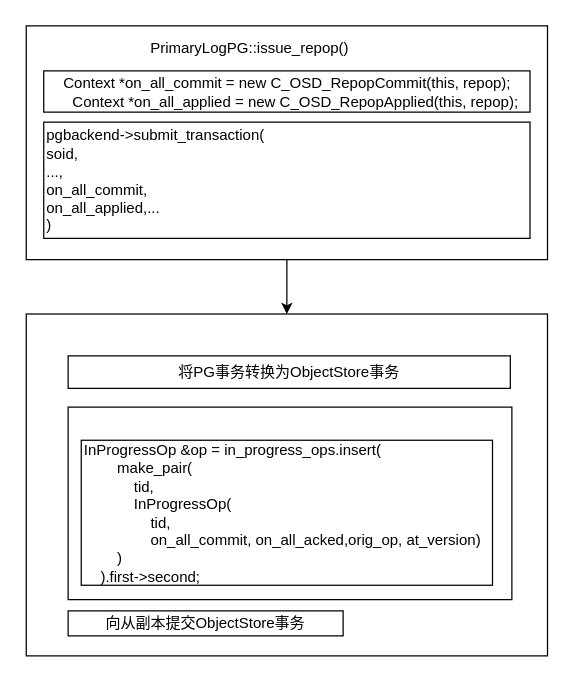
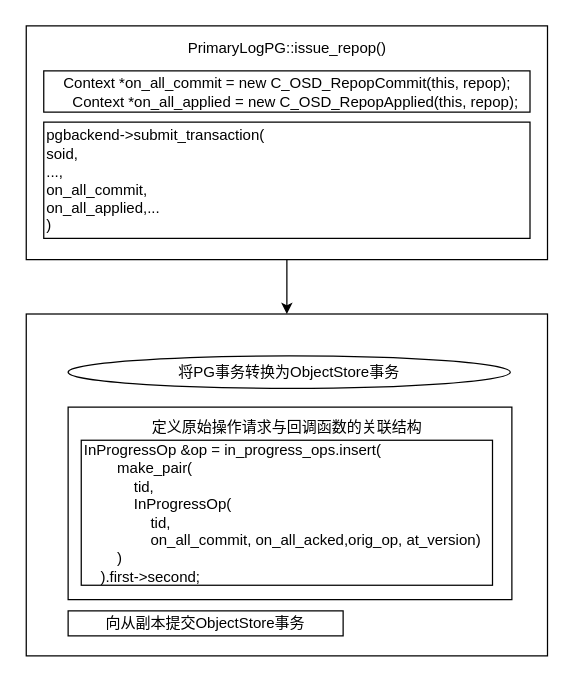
  <mxCell id="0" />
  <mxCell id="1" parent="0" />
  <mxCell id="2" value="" style="rounded=0;whiteSpace=wrap;html=1;" parent="1" vertex="1"><mxGeometry x="20.5" y="250.5" width="417" height="273.5" as="geometry" /></mxCell>
  <mxCell id="3" value="" style="edgeStyle=orthogonalEdgeStyle;rounded=0;orthogonalLoop=1;jettySize=auto;html=1;entryX=0.5;entryY=0;entryDx=0;entryDy=0;" parent="1" source="4" target="2" edge="1"><mxGeometry relative="1" as="geometry"><mxPoint x="232" y="252" as="targetPoint" /></mxGeometry></mxCell>
  <mxCell id="4" value="" style="rounded=0;whiteSpace=wrap;html=1;" parent="1" vertex="1"><mxGeometry x="20.5" y="20" width="417" height="187" as="geometry" /></mxCell>
- <mxCell id="5" value="将PG事务转换为ObjectStore事务" style="rounded=0;whiteSpace=wrap;html=1;" parent="1" vertex="1"><mxGeometry x="54" y="284" width="353.75" height="26" as="geometry" /></mxCell>
+ <mxCell id="5" value="将PG事务转换为ObjectStore事务" style="ellipse;whiteSpace=wrap;html=1;" parent="1" vertex="1"><mxGeometry x="54" y="284" width="353.75" height="26" as="geometry" /></mxCell>
  <mxCell id="6" value="" style="rounded=0;whiteSpace=wrap;html=1;" parent="1" vertex="1"><mxGeometry x="54" y="325" width="355" height="154" as="geometry" /></mxCell>
  <mxCell id="7" value="向从副本提交ObjectStore事务" style="rounded=0;whiteSpace=wrap;html=1;" parent="1" vertex="1"><mxGeometry x="54" y="488" width="220" height="20" as="geometry" /></mxCell>
- <mxCell id="8" value="PrimaryLogPG::issue_repop()" style="text;html=1;strokeColor=none;fillColor=none;align=center;verticalAlign=middle;whiteSpace=wrap;rounded=0;" parent="1" vertex="1"><mxGeometry x="93.5" y="28" width="211" height="20" as="geometry" /></mxCell>
+ <mxCell id="8" value="PrimaryLogPG::issue_repop()" style="text;html=1;strokeColor=none;fillColor=none;align=center;verticalAlign=middle;whiteSpace=wrap;rounded=0;" parent="1" vertex="1"><mxGeometry x="123.5" y="28" width="211" height="20" as="geometry" /></mxCell>
  <mxCell id="9" value="&lt;div&gt;Context *on_all_commit = new C_OSD_RepopCommit(this, repop);&lt;/div&gt;&lt;div&gt;&amp;nbsp; &amp;nbsp; Context *on_all_applied = new C_OSD_RepopApplied(this, repop);&lt;/div&gt;" style="rounded=0;whiteSpace=wrap;html=1;" parent="1" vertex="1"><mxGeometry x="34.5" y="56" width="389" height="33" as="geometry" /></mxCell>
  <mxCell id="10" value="pgbackend-&amp;gt;submit_transaction(&lt;br&gt;soid,&lt;br&gt;..., &lt;br&gt;on_all_commit, &lt;br&gt;on_all_applied,...&lt;br&gt;)" style="rounded=0;whiteSpace=wrap;html=1;align=left;" parent="1" vertex="1"><mxGeometry x="34.5" y="97" width="389" height="93" as="geometry" /></mxCell>
+ <mxCell id="11" value="定义原始操作请求与回调函数的关联结构" style="text;html=1;strokeColor=none;fillColor=none;align=center;verticalAlign=middle;whiteSpace=wrap;rounded=0;" parent="1" vertex="1"><mxGeometry x="112.5" y="331" width="233" height="20" as="geometry" /></mxCell>
  <mxCell id="12" value="&lt;div&gt;InProgressOp &amp;amp;op = in_progress_ops.insert(&lt;/div&gt;&lt;div&gt;&amp;nbsp; &amp;nbsp; &amp;nbsp; &amp;nbsp; make_pair(&lt;/div&gt;&lt;div&gt;&amp;nbsp; &amp;nbsp; &amp;nbsp; &amp;nbsp; &amp;nbsp; &amp;nbsp; tid,&lt;/div&gt;&lt;div&gt;&amp;nbsp; &amp;nbsp; &amp;nbsp; &amp;nbsp; &amp;nbsp; &amp;nbsp; InProgressOp(&lt;/div&gt;&lt;div&gt;&amp;nbsp; &amp;nbsp; &amp;nbsp; &amp;nbsp; &amp;nbsp; &amp;nbsp; &amp;nbsp; &amp;nbsp; tid,&amp;nbsp;&lt;/div&gt;&lt;div&gt;&amp;nbsp; &amp;nbsp; &amp;nbsp; &amp;nbsp; &amp;nbsp; &amp;nbsp; &amp;nbsp; &amp;nbsp; on_all_commit, on_all_acked,orig_op, at_version)&lt;/div&gt;&lt;div&gt;&amp;nbsp; &amp;nbsp; &amp;nbsp; &amp;nbsp; )&lt;/div&gt;&lt;div&gt;&amp;nbsp; &amp;nbsp; ).first-&amp;gt;second;&lt;/div&gt;" style="rounded=0;whiteSpace=wrap;html=1;align=left;" parent="1" vertex="1"><mxGeometry x="64.5" y="351.5" width="329" height="116" as="geometry" /></mxCell>
